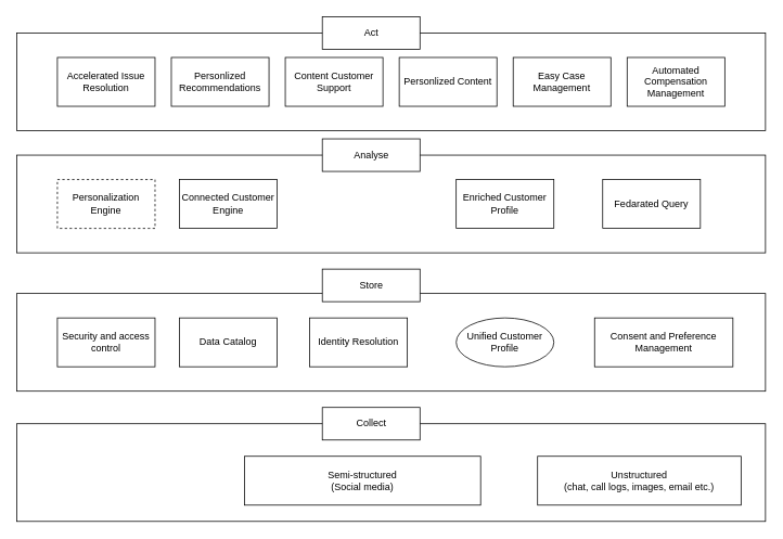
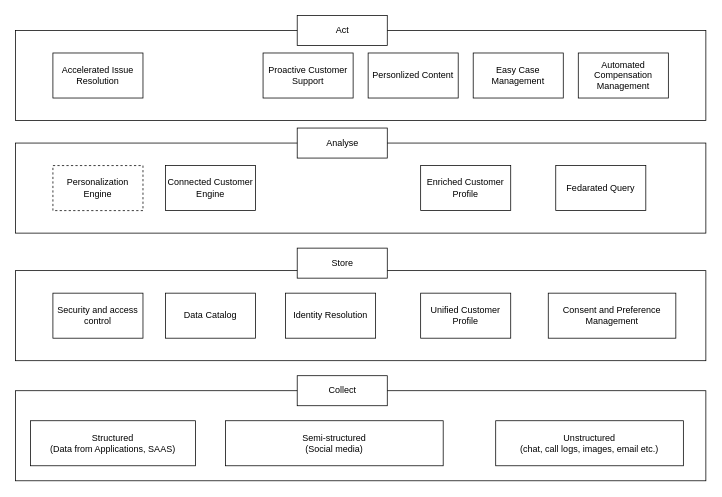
  <mxCell id="0" />
  <mxCell id="1" parent="0" />
  <mxCell id="2" value="" style="rounded=0;whiteSpace=wrap;html=1;" vertex="1" parent="1"><mxGeometry x="20" y="520" width="920" height="120" as="geometry" /></mxCell>
  <mxCell id="3" value="Collect" style="rounded=0;whiteSpace=wrap;html=1;" vertex="1" parent="1"><mxGeometry x="395.5" y="500" width="120" height="40" as="geometry" /></mxCell>
  <mxCell id="4" value="" style="rounded=0;whiteSpace=wrap;html=1;" vertex="1" parent="1"><mxGeometry x="20" y="360" width="920" height="120" as="geometry" /></mxCell>
  <mxCell id="5" value="Security and access control" style="rounded=0;whiteSpace=wrap;html=1;" vertex="1" parent="1"><mxGeometry x="70" y="390" width="120" height="60" as="geometry" /></mxCell>
  <mxCell id="6" value="Identity Resolution" style="rounded=0;whiteSpace=wrap;html=1;" vertex="1" parent="1"><mxGeometry x="380" y="390" width="120" height="60" as="geometry" /></mxCell>
  <mxCell id="7" value="Data Catalog" style="rounded=0;whiteSpace=wrap;html=1;" vertex="1" parent="1"><mxGeometry x="220" y="390" width="120" height="60" as="geometry" /></mxCell>
- <mxCell id="8" value="Unified Customer Profile" style="ellipse;whiteSpace=wrap;html=1;" vertex="1" parent="1"><mxGeometry x="560" y="390" width="120" height="60" as="geometry" /></mxCell>
+ <mxCell id="8" value="Unified Customer Profile" style="rounded=0;whiteSpace=wrap;html=1;" vertex="1" parent="1"><mxGeometry x="560" y="390" width="120" height="60" as="geometry" /></mxCell>
  <mxCell id="9" value="Consent and Preference Management" style="rounded=0;whiteSpace=wrap;html=1;" vertex="1" parent="1"><mxGeometry x="730" y="390" width="170" height="60" as="geometry" /></mxCell>
  <mxCell id="10" value="Store" style="rounded=0;whiteSpace=wrap;html=1;" vertex="1" parent="1"><mxGeometry x="395.5" y="330" width="120" height="40" as="geometry" /></mxCell>
  <mxCell id="11" value="" style="rounded=0;whiteSpace=wrap;html=1;" vertex="1" parent="1"><mxGeometry x="20" y="190" width="920" height="120" as="geometry" /></mxCell>
  <mxCell id="12" value="Analyse" style="rounded=0;whiteSpace=wrap;html=1;" vertex="1" parent="1"><mxGeometry x="395.5" y="170" width="120" height="40" as="geometry" /></mxCell>
  <mxCell id="13" value="" style="rounded=0;whiteSpace=wrap;html=1;" vertex="1" parent="1"><mxGeometry x="20" y="40" width="920" height="120" as="geometry" /></mxCell>
  <mxCell id="14" value="Act" style="rounded=0;whiteSpace=wrap;html=1;" vertex="1" parent="1"><mxGeometry x="395.5" y="20" width="120" height="40" as="geometry" /></mxCell>
  <mxCell id="15" value="Personalization Engine" style="rounded=0;whiteSpace=wrap;html=1;dashed=1;" vertex="1" parent="1"><mxGeometry x="70" y="220" width="120" height="60" as="geometry" /></mxCell>
  <mxCell id="16" value="Connected Customer Engine" style="rounded=0;whiteSpace=wrap;html=1;" vertex="1" parent="1"><mxGeometry x="220" y="220" width="120" height="60" as="geometry" /></mxCell>
  <mxCell id="17" value="Enriched Customer Profile" style="rounded=0;whiteSpace=wrap;html=1;" vertex="1" parent="1"><mxGeometry x="560" y="220" width="120" height="60" as="geometry" /></mxCell>
  <mxCell id="18" value="Fedarated Query" style="rounded=0;whiteSpace=wrap;html=1;" vertex="1" parent="1"><mxGeometry x="740" y="220" width="120" height="60" as="geometry" /></mxCell>
  <mxCell id="19" value="Accelerated Issue Resolution" style="rounded=0;whiteSpace=wrap;html=1;" vertex="1" parent="1"><mxGeometry x="70" y="70" width="120" height="60" as="geometry" /></mxCell>
- <mxCell id="20" value="Personlized Recommendations" style="rounded=0;whiteSpace=wrap;html=1;" vertex="1" parent="1"><mxGeometry x="210" y="70" width="120" height="60" as="geometry" /></mxCell>
  <mxCell id="21" value="Personlized Content" style="rounded=0;whiteSpace=wrap;html=1;" vertex="1" parent="1"><mxGeometry x="490" y="70" width="120" height="60" as="geometry" /></mxCell>
- <mxCell id="22" value="Content Customer Support" style="rounded=0;whiteSpace=wrap;html=1;" vertex="1" parent="1"><mxGeometry x="350" y="70" width="120" height="60" as="geometry" /></mxCell>
+ <mxCell id="22" value="Proactive Customer Support" style="rounded=0;whiteSpace=wrap;html=1;" vertex="1" parent="1"><mxGeometry x="350" y="70" width="120" height="60" as="geometry" /></mxCell>
  <mxCell id="23" value="Easy Case Management" style="rounded=0;whiteSpace=wrap;html=1;" vertex="1" parent="1"><mxGeometry x="630" y="70" width="120" height="60" as="geometry" /></mxCell>
  <mxCell id="24" value="Automated Compensation Management" style="rounded=0;whiteSpace=wrap;html=1;" vertex="1" parent="1"><mxGeometry x="770" y="70" width="120" height="60" as="geometry" /></mxCell>
  <mxCell id="25" value="Semi-structured&lt;br&gt;(Social media)" style="rounded=0;whiteSpace=wrap;html=1;" vertex="1" parent="1"><mxGeometry x="300" y="560" width="290" height="60" as="geometry" /></mxCell>
+ <mxCell id="26" value="Structured&lt;br&gt;(Data from Applications, SAAS)" style="rounded=0;whiteSpace=wrap;html=1;" vertex="1" parent="1"><mxGeometry x="40" y="560" width="220" height="60" as="geometry" /></mxCell>
  <mxCell id="27" value="Unstructured&lt;br&gt;(chat, call logs, images, email etc.)" style="rounded=0;whiteSpace=wrap;html=1;" vertex="1" parent="1"><mxGeometry x="660" y="560" width="250" height="60" as="geometry" /></mxCell>
